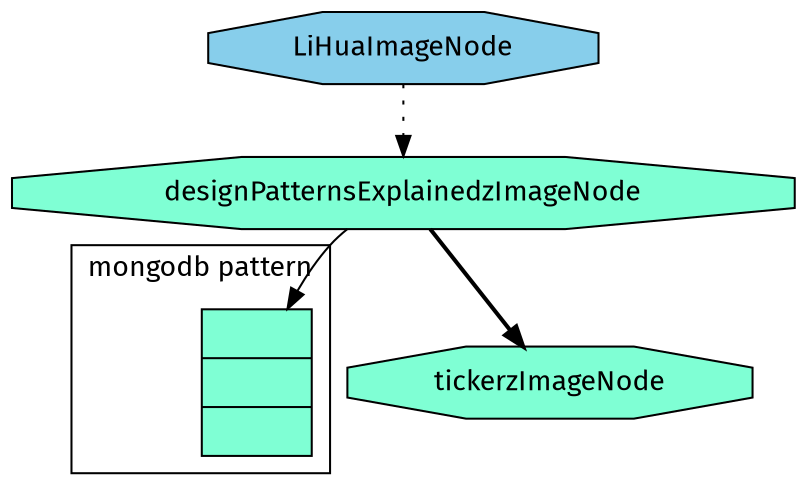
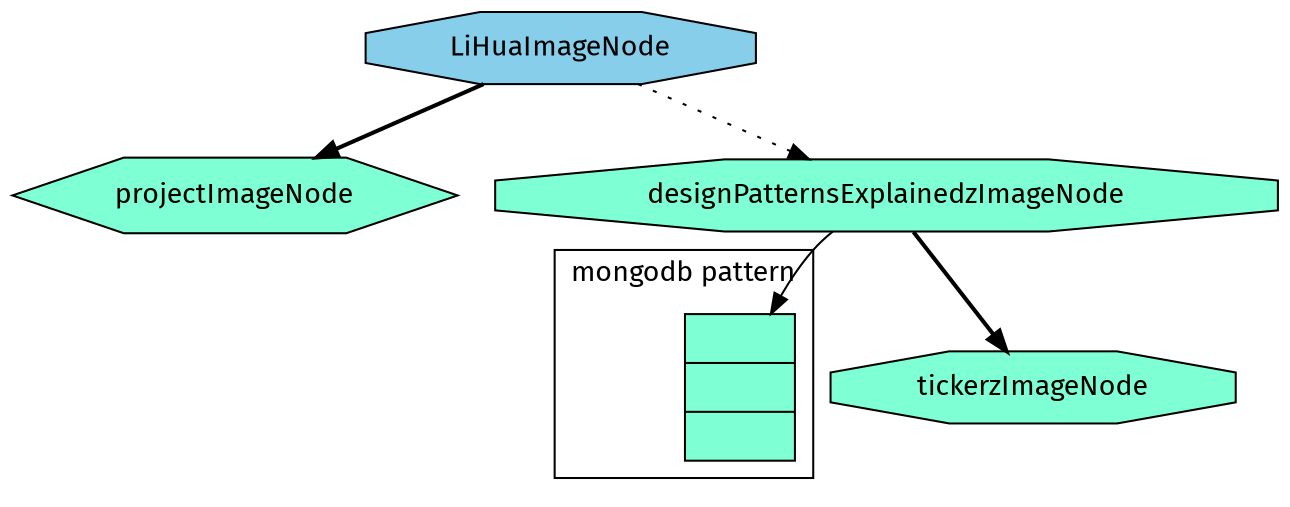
  digraph {
    fontname="Fira Sans"
    rankdir=TB
    node [fillcolor=aquamarine fontname="Fira Sans" shape=octagon style=filled]
    edge [fontname="Fira Sans" style=bold]
    n1 [height=1 label="{\n            <omitempty>omitempty(2023/4/8)|\n            <polymorphic>polymorphic(2023/4/1)|\n            <subset>subset(2023/4/10)\n            }" shape=record]
    LiHuaImageNode [fillcolor=skyblue height=0.01 width=0.01]
+   projectImageNode [height=0.01 shape=hexagon width=0.01]
    designPatternsExplainedzImageNode [height=0.01 width=0.01]
    tickerzImageNode [height=0.01 width=0.01]
    subgraph cluster_1 {
      label="mongodb pattern"
      n1
    }
+   LiHuaImageNode -> projectImageNode
    LiHuaImageNode -> designPatternsExplainedzImageNode [style=dotted]
    designPatternsExplainedzImageNode -> n1 [style=solid]
    designPatternsExplainedzImageNode -> tickerzImageNode
  }
